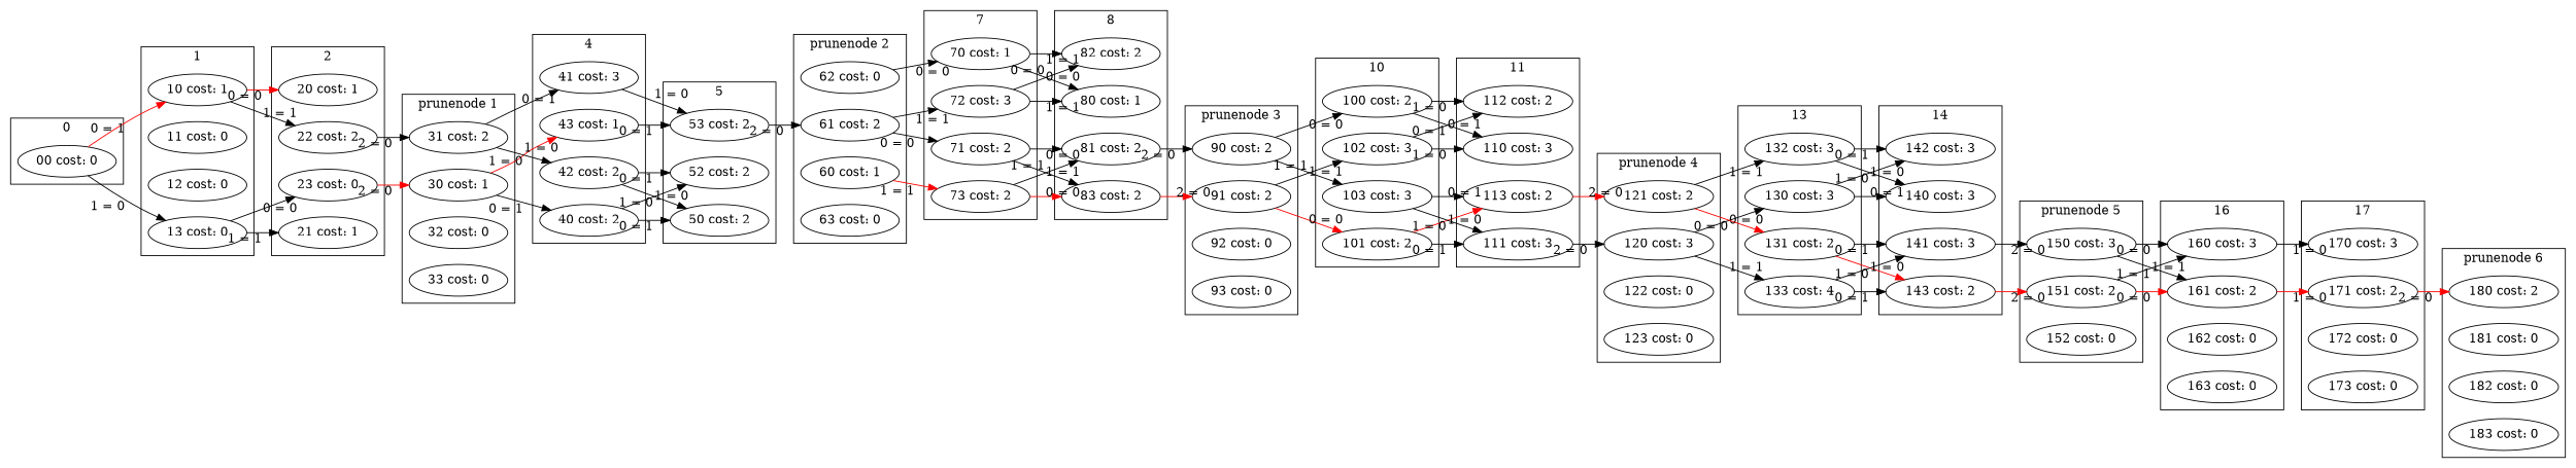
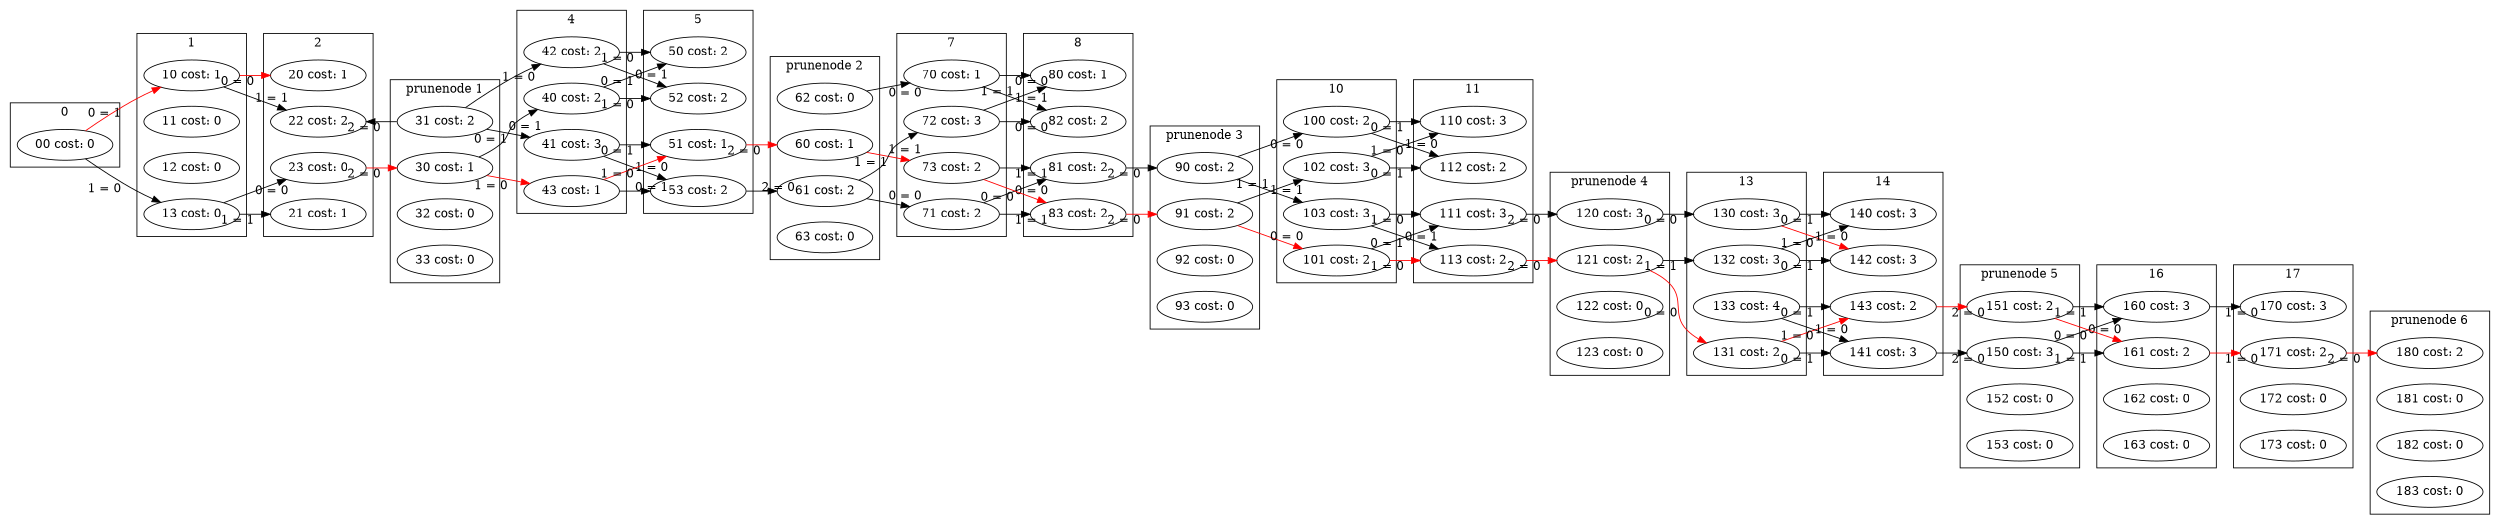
  strict digraph {
    rankdir=LR
    edge [rank=same xlabel="1 = 0"]
    n1 [label="10 cost: 1"]
    n2 [label="11 cost: 0"]
    n3 [label="12 cost: 0"]
    n4 [label="13 cost: 0"]
    n5 [label="00 cost: 0"]
    n6 [label="20 cost: 1"]
    n7 [label="21 cost: 1"]
    n8 [label="22 cost: 2"]
    n9 [label="23 cost: 0"]
    n10 [label="30 cost: 1"]
    n11 [label="31 cost: 2"]
    n12 [label="32 cost: 0"]
    n13 [label="33 cost: 0"]
    n14 [label="40 cost: 2"]
    n15 [label="41 cost: 3"]
    n16 [label="42 cost: 2"]
    n17 [label="43 cost: 1"]
    n18 [label="50 cost: 2"]
+   n19 [label="51 cost: 1"]
    n20 [label="52 cost: 2"]
    n21 [label="53 cost: 2"]
    n22 [label="60 cost: 1"]
    n23 [label="61 cost: 2"]
    n24 [label="62 cost: 0"]
    n25 [label="63 cost: 0"]
    n26 [label="140 cost: 3"]
    n27 [label="141 cost: 3"]
    n28 [label="142 cost: 3"]
    n29 [label="143 cost: 2"]
    n30 [label="70 cost: 1"]
    n31 [label="71 cost: 2"]
    n32 [label="72 cost: 3"]
    n33 [label="73 cost: 2"]
    n34 [label="80 cost: 1"]
    n35 [label="81 cost: 2"]
    n36 [label="82 cost: 2"]
    n37 [label="83 cost: 2"]
    n38 [label="90 cost: 2"]
    n39 [label="91 cost: 2"]
    n40 [label="92 cost: 0"]
    n41 [label="93 cost: 0"]
    n42 [label="100 cost: 2"]
    n43 [label="101 cost: 2"]
    n44 [label="102 cost: 3"]
    n45 [label="103 cost: 3"]
    n46 [label="110 cost: 3"]
    n47 [label="111 cost: 3"]
    n48 [label="112 cost: 2"]
    n49 [label="113 cost: 2"]
    n50 [label="120 cost: 3"]
    n51 [label="121 cost: 2"]
    n52 [label="122 cost: 0"]
    n53 [label="123 cost: 0"]
    n54 [label="130 cost: 3"]
    n55 [label="131 cost: 2"]
    n56 [label="132 cost: 3"]
    n57 [label="133 cost: 4"]
    n58 [label="150 cost: 3"]
    n59 [label="151 cost: 2"]
    n60 [label="152 cost: 0"]
+   n61 [label="153 cost: 0"]
    n62 [label="160 cost: 3"]
    n63 [label="161 cost: 2"]
    n64 [label="162 cost: 0"]
    n65 [label="163 cost: 0"]
    n66 [label="170 cost: 3"]
    n67 [label="171 cost: 2"]
    n68 [label="172 cost: 0"]
    n69 [label="173 cost: 0"]
    n70 [label="180 cost: 2"]
    n71 [label="181 cost: 0"]
    n72 [label="182 cost: 0"]
    n73 [label="183 cost: 0"]
    subgraph cluster_1 {
      label=1
      n1
      n2
      n3
      n4
    }
    subgraph cluster_2 {
      label=0
      n5
    }
    subgraph cluster_3 {
      label=2
      n6
      n7
      n8
      n9
    }
    subgraph cluster_4 {
      label="prunenode 1"
      n10
      n11
      n12
      n13
    }
    subgraph cluster_5 {
      label=4
      n14
      n15
      n16
      n17
    }
    subgraph cluster_6 {
      label=5
      n18
+     n19
      n20
      n21
    }
    subgraph cluster_7 {
      label="prunenode 2"
      n22
      n23
      n24
      n25
    }
    subgraph cluster_8 {
      label=14
      n26
      n27
      n28
      n29
    }
    subgraph cluster_9 {
      label=7
      n30
      n31
      n32
      n33
    }
    subgraph cluster_10 {
      label=8
      n34
      n35
      n36
      n37
    }
    subgraph cluster_11 {
      label="prunenode 3"
      n38
      n39
      n40
      n41
    }
    subgraph cluster_12 {
      label=10
      n42
      n43
      n44
      n45
    }
    subgraph cluster_13 {
      label=11
      n46
      n47
      n48
      n49
    }
    subgraph cluster_14 {
      label="prunenode 4"
      n50
      n51
      n52
      n53
    }
    subgraph cluster_15 {
      label=13
      n54
      n55
      n56
      n57
    }
    subgraph cluster_16 {
      label="prunenode 5"
      n58
      n59
      n60
+     n61
    }
    subgraph cluster_17 {
      label=16
      n62
      n63
      n64
      n65
    }
    subgraph cluster_18 {
      label=17
      n66
      n67
      n68
      n69
    }
    subgraph cluster_19 {
      label="prunenode 6"
      n70
      n71
      n72
      n73
    }
    n1 -> n6 [color=red xlabel="0 = 0"]
    n1 -> n8 [xlabel="1 = 1"]
    n4 -> n7 [xlabel="1 = 1"]
    n4 -> n9 [xlabel="0 = 0"]
    n5 -> n1 [color=red xlabel="0 = 1"]
    n5 -> n4
-   n8 -> n11 [xlabel="2 = 0"]
+   n11 -> n8 [xlabel="2 = 0"]
    n9 -> n10 [color=red xlabel="2 = 0"]
    n10 -> n14 [xlabel="0 = 1"]
    n10 -> n17 [color=red]
    n11 -> n15 [xlabel="0 = 1"]
    n11 -> n16
    n14 -> n18 [xlabel="0 = 1"]
    n14 -> n20
+   n15 -> n19 [xlabel="0 = 1"]
    n15 -> n21
    n16 -> n18
    n16 -> n20 [xlabel="0 = 1"]
+   n17 -> n19 [color=red]
    n17 -> n21 [xlabel="0 = 1"]
+   n19 -> n22 [color=red xlabel="2 = 0"]
    n21 -> n23 [xlabel="2 = 0"]
    n22 -> n33 [color=red xlabel="1 = 1"]
    n23 -> n31 [xlabel="0 = 0"]
    n23 -> n32 [xlabel="1 = 1"]
    n24 -> n30 [xlabel="0 = 0"]
    n27 -> n58 [xlabel="2 = 0"]
    n29 -> n59 [color=red xlabel="2 = 0"]
    n30 -> n34 [xlabel="0 = 0"]
    n30 -> n36 [xlabel="1 = 1"]
    n31 -> n35 [xlabel="0 = 0"]
    n31 -> n37 [xlabel="1 = 1"]
    n32 -> n34 [xlabel="1 = 1"]
    n32 -> n36 [xlabel="0 = 0"]
    n33 -> n35 [xlabel="1 = 1"]
    n33 -> n37 [color=red xlabel="0 = 0"]
    n35 -> n38 [xlabel="2 = 0"]
    n37 -> n39 [color=red xlabel="2 = 0"]
    n38 -> n42 [xlabel="0 = 0"]
    n38 -> n45 [xlabel="1 = 1"]
    n39 -> n43 [color=red xlabel="0 = 0"]
    n39 -> n44 [xlabel="1 = 1"]
    n42 -> n46 [xlabel="0 = 1"]
    n42 -> n48
    n43 -> n47 [xlabel="0 = 1"]
    n43 -> n49 [color=red]
    n44 -> n46
    n44 -> n48 [xlabel="0 = 1"]
    n45 -> n47
    n45 -> n49 [xlabel="0 = 1"]
    n47 -> n50 [xlabel="2 = 0"]
    n49 -> n51 [color=red xlabel="2 = 0"]
    n50 -> n54 [xlabel="0 = 0"]
-   n50 -> n57 [xlabel="1 = 1"]
    n51 -> n55 [color=red xlabel="0 = 0"]
    n51 -> n56 [xlabel="1 = 1"]
    n54 -> n26 [xlabel="0 = 1"]
-   n54 -> n28
+   n54 -> n28 [color=red]
    n55 -> n27 [xlabel="0 = 1"]
    n55 -> n29 [color=red]
    n56 -> n26
    n56 -> n28 [xlabel="0 = 1"]
    n57 -> n27
    n57 -> n29 [xlabel="0 = 1"]
    n58 -> n62 [xlabel="0 = 0"]
    n58 -> n63 [xlabel="1 = 1"]
    n59 -> n62 [xlabel="1 = 1"]
    n59 -> n63 [color=red xlabel="0 = 0"]
    n62 -> n66
    n63 -> n67 [color=red]
    n67 -> n70 [color=red xlabel="2 = 0"]
  }
